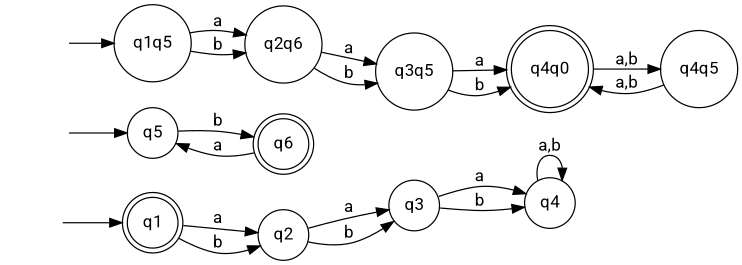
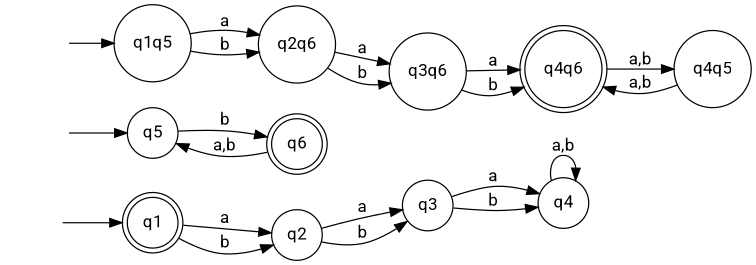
  digraph {
    fontname=Roboto
    rankdir=LR
    node [fontname=Roboto shape=circle]
    edge [fontname=Roboto]
    q0 [style=invis]
    q1 [shape=doublecircle]
    q2
    q00 [style=invis]
    q5
    q6 [shape=doublecircle]
    q01 [style=invis]
    q1q5
    q2q6
-   q4q6 [shape=doublecircle label=q4q0]
+   q4q6 [shape=doublecircle]
    q4q5
    q4
    q3
-   q3q5
+   q3q5 [label=q3q6]
    q0 -> q1
    q1 -> q2 [label=a]
    q1 -> q2 [label=b]
    q2 -> q3 [label=a]
    q2 -> q3 [label=b]
    q00 -> q5
    q5 -> q6 [label=b]
-   q6 -> q5 [label=a]
+   q6 -> q5 [label="a,b"]
    q01 -> q1q5
    q1q5 -> q2q6 [label=a]
    q1q5 -> q2q6 [label=b]
    q2q6 -> q3q5 [label=a]
    q2q6 -> q3q5 [label=b]
    q4q6 -> q4q5 [label="a,b"]
    q4q5 -> q4q6 [label="a,b"]
    q4 -> q4 [label="a,b"]
    q3 -> q4 [label=a]
    q3 -> q4 [label=b]
    q3q5 -> q4q6 [label=a]
    q3q5 -> q4q6 [label=b]
  }
